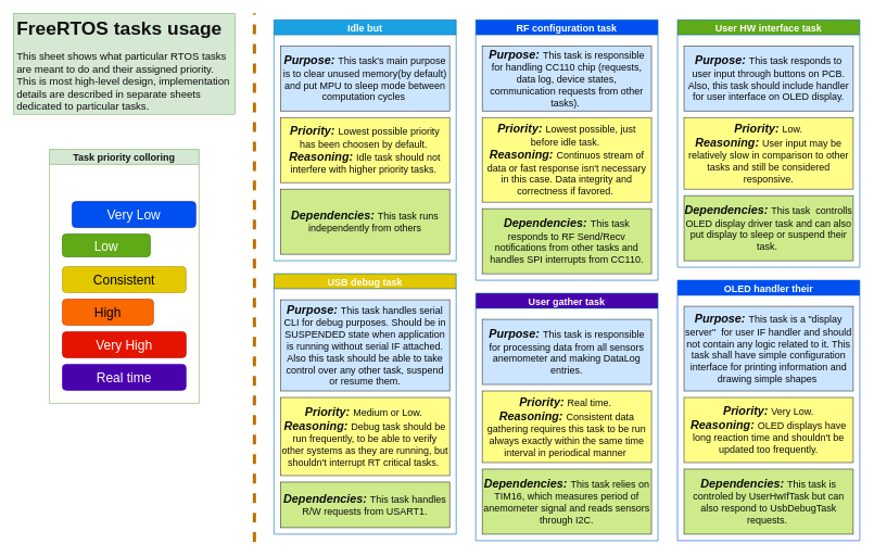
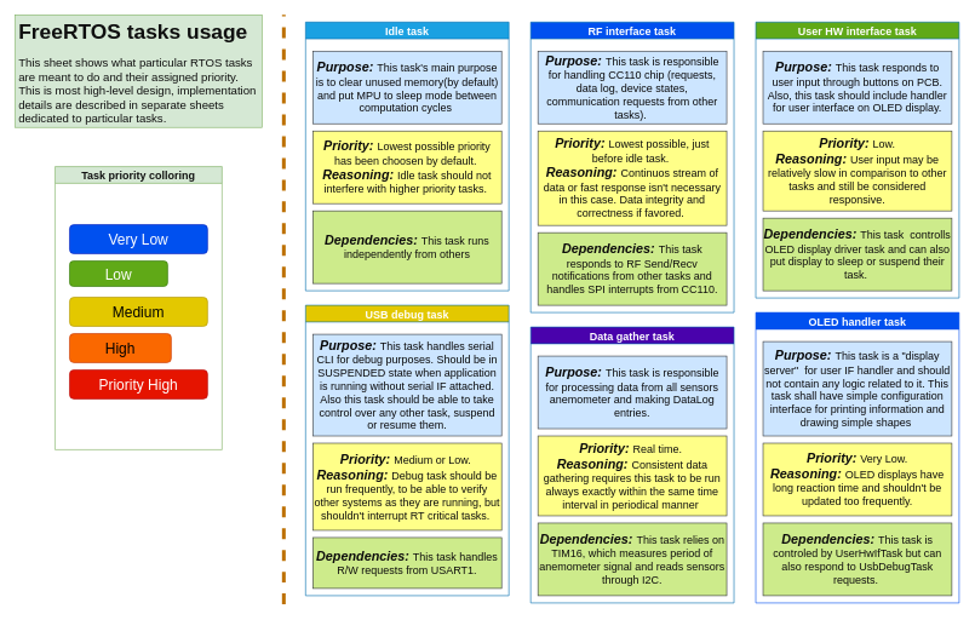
  <mxCell id="0" />
  <mxCell id="1" parent="0" />
  <mxCell id="2" value="&lt;h1&gt;&lt;font style=&quot;font-size: 29px;&quot;&gt;FreeRTOS tasks usage&lt;/font&gt;&lt;/h1&gt;&lt;p&gt;&lt;font style=&quot;font-size: 16px;&quot;&gt;This sheet shows what particular RTOS tasks are meant to do and their assigned priority. This is most high-level design, implementation details are described in separate sheets dedicated to particular tasks.&lt;/font&gt;&lt;/p&gt;" style="text;html=1;strokeColor=#82b366;fillColor=#d5e8d4;spacing=5;spacingTop=-20;whiteSpace=wrap;overflow=hidden;rounded=0;labelBackgroundColor=none;fontColor=#0f0f0f;labelBorderColor=none;" parent="1" vertex="1"><mxGeometry x="20" y="20" width="340" height="155" as="geometry" /></mxCell>
- <mxCell id="3" value="Idle but" style="swimlane;whiteSpace=wrap;html=1;fontSize=15;fillColor=#1ba1e2;strokeColor=#006EAF;fontColor=#ffffff;" parent="1" vertex="1"><mxGeometry x="420" y="30" width="280" height="370" as="geometry" /></mxCell>
+ <mxCell id="3" value="Idle task" style="swimlane;whiteSpace=wrap;html=1;fontSize=15;fillColor=#1ba1e2;strokeColor=#006EAF;fontColor=#ffffff;" parent="1" vertex="1"><mxGeometry x="420" y="30" width="280" height="370" as="geometry" /></mxCell>
  <mxCell id="4" value="&lt;font&gt;&lt;i style=&quot;font-size: 18px; font-weight: bold;&quot;&gt;Purpose: &lt;/i&gt;&lt;/font&gt;This task's main purpose is to clear unused memory(by default) and put MPU to sleep mode between computation cycles&amp;nbsp;" style="rounded=0;whiteSpace=wrap;html=1;labelBackgroundColor=none;labelBorderColor=none;fontSize=15;fillColor=#cce5ff;fillStyle=auto;strokeColor=#36393d;fontColor=#080808;" parent="3" vertex="1"><mxGeometry x="10" y="40" width="260" height="100" as="geometry" /></mxCell>
  <mxCell id="5" value="&lt;font&gt;&lt;i style=&quot;font-size: 18px; font-weight: bold;&quot;&gt;Priority: &lt;/i&gt;&lt;/font&gt;Lowest possible priority has been choosen by default.&amp;nbsp;&lt;br&gt;&lt;i style=&quot;font-size: 18px; font-weight: bold;&quot;&gt;Reasoning: &lt;/i&gt;Idle task should not interfere with higher priority tasks.&amp;nbsp;" style="rounded=0;whiteSpace=wrap;html=1;labelBackgroundColor=none;labelBorderColor=none;fontSize=15;fillColor=#ffff88;fillStyle=auto;strokeColor=#36393d;fontColor=#0d0d0d;" parent="3" vertex="1"><mxGeometry x="10" y="150" width="260" height="100" as="geometry" /></mxCell>
  <mxCell id="6" value="&lt;font color=&quot;#0d0c0c&quot;&gt;&lt;font&gt;&lt;i style=&quot;font-size: 18px; font-weight: bold;&quot;&gt;Dependencies: &lt;/i&gt;&lt;/font&gt;This task runs independently from others&lt;/font&gt;" style="rounded=0;whiteSpace=wrap;html=1;labelBackgroundColor=none;labelBorderColor=none;fontSize=15;fillColor=#cdeb8b;fillStyle=auto;strokeColor=#36393d;" parent="3" vertex="1"><mxGeometry x="10" y="260" width="260" height="100" as="geometry" /></mxCell>
  <mxCell id="7" value="&lt;font color=&quot;#121212&quot;&gt;Task priority colloring&lt;/font&gt;" style="swimlane;whiteSpace=wrap;html=1;fontSize=15;fillColor=#d5e8d4;strokeColor=#82b366;" parent="1" vertex="1"><mxGeometry x="75" y="229" width="230" height="390" as="geometry" /></mxCell>
- <mxCell id="8" value="&lt;font style=&quot;font-size: 20px;&quot;&gt;Very Low&lt;/font&gt;" style="rounded=1;whiteSpace=wrap;html=1;fillColor=#0050ef;fontColor=#ffffff;strokeColor=#001DBC;" parent="7" vertex="1"><mxGeometry x="35" y="80" width="190" height="40" as="geometry" /></mxCell>
+ <mxCell id="8" value="&lt;font style=&quot;font-size: 20px;&quot;&gt;Very Low&lt;/font&gt;" style="rounded=1;whiteSpace=wrap;html=1;fillColor=#0050ef;fontColor=#ffffff;strokeColor=#001DBC;" parent="7" vertex="1"><mxGeometry x="20" y="80" width="190" height="40" as="geometry" /></mxCell>
  <mxCell id="9" value="&lt;font style=&quot;font-size: 20px;&quot;&gt;Low&lt;/font&gt;" style="rounded=1;whiteSpace=wrap;html=1;fillColor=#60a917;fontColor=#ffffff;strokeColor=#2D7600;" parent="7" vertex="1"><mxGeometry x="20" y="130" width="135" height="35" as="geometry" /></mxCell>
- <mxCell id="10" value="&lt;font style=&quot;font-size: 20px;&quot;&gt;Consistent&lt;/font&gt;" style="rounded=1;whiteSpace=wrap;html=1;fillColor=#e3c800;fontColor=#000000;strokeColor=#B09500;" parent="7" vertex="1"><mxGeometry x="20" y="180" width="190" height="40" as="geometry" /></mxCell>
+ <mxCell id="10" value="&lt;font style=&quot;font-size: 20px;&quot;&gt;Medium&lt;/font&gt;" style="rounded=1;whiteSpace=wrap;html=1;fillColor=#e3c800;fontColor=#000000;strokeColor=#B09500;" parent="7" vertex="1"><mxGeometry x="20" y="180" width="190" height="40" as="geometry" /></mxCell>
  <mxCell id="11" value="&lt;font style=&quot;font-size: 20px;&quot;&gt;High&lt;/font&gt;" style="rounded=1;whiteSpace=wrap;html=1;fillColor=#fa6800;fontColor=#000000;strokeColor=#C73500;" parent="7" vertex="1"><mxGeometry x="20" y="230" width="140" height="40" as="geometry" /></mxCell>
- <mxCell id="12" value="&lt;font style=&quot;font-size: 20px;&quot;&gt;Very High&lt;/font&gt;" style="rounded=1;whiteSpace=wrap;html=1;fillColor=#e51400;fontColor=#ffffff;strokeColor=#B20000;" parent="7" vertex="1"><mxGeometry x="20" y="280" width="190" height="40" as="geometry" /></mxCell>
- <mxCell id="13" value="&lt;font style=&quot;font-size: 20px;&quot;&gt;Real time&lt;/font&gt;" style="rounded=1;whiteSpace=wrap;html=1;fillColor=#4902ac;fontColor=#ffffff;strokeColor=#3700CC;" parent="7" vertex="1"><mxGeometry x="20" y="330" width="190" height="40" as="geometry" /></mxCell>
+ <mxCell id="12" value="&lt;font style=&quot;font-size: 20px;&quot;&gt;Priority High&lt;/font&gt;" style="rounded=1;whiteSpace=wrap;html=1;fillColor=#e51400;fontColor=#ffffff;strokeColor=#B20000;" parent="7" vertex="1"><mxGeometry x="20" y="280" width="190" height="40" as="geometry" /></mxCell>
  <mxCell id="14" value="" style="endArrow=none;dashed=1;html=1;fontSize=18;fontColor=#0d0c0c;strokeWidth=5;fillColor=#f0a30a;strokeColor=#BD7000;" parent="1" edge="1"><mxGeometry width="50" height="50" relative="1" as="geometry"><mxPoint x="390" y="832" as="sourcePoint" /><mxPoint x="390" y="20" as="targetPoint" /></mxGeometry></mxCell>
- <mxCell id="15" value="RF configuration task" style="swimlane;whiteSpace=wrap;html=1;fontSize=15;fillColor=#0050ef;strokeColor=#006EAF;fontColor=#ffffff;" parent="1" vertex="1"><mxGeometry x="730" y="30" width="280" height="400" as="geometry" /></mxCell>
+ <mxCell id="15" value="RF interface task" style="swimlane;whiteSpace=wrap;html=1;fontSize=15;fillColor=#0050ef;strokeColor=#006EAF;fontColor=#ffffff;" parent="1" vertex="1"><mxGeometry x="730" y="30" width="280" height="400" as="geometry" /></mxCell>
  <mxCell id="16" value="&lt;font&gt;&lt;i style=&quot;font-size: 18px; font-weight: bold;&quot;&gt;Purpose: &lt;/i&gt;&lt;/font&gt;This task is responsible for handling CC110 chip (requests, data log, device states, communication requests from other tasks).&amp;nbsp;" style="rounded=0;whiteSpace=wrap;html=1;labelBackgroundColor=none;labelBorderColor=none;fontSize=15;fillColor=#cce5ff;fillStyle=auto;strokeColor=#36393d;fontColor=#080808;" parent="15" vertex="1"><mxGeometry x="10" y="40" width="260" height="100" as="geometry" /></mxCell>
  <mxCell id="17" value="&lt;font&gt;&lt;i style=&quot;font-size: 18px; font-weight: bold;&quot;&gt;Priority: &lt;/i&gt;&lt;/font&gt;Lowest possible, just before idle task.&amp;nbsp;&lt;br&gt;&lt;i style=&quot;font-size: 18px; font-weight: bold;&quot;&gt;Reasoning: &lt;/i&gt;Continuos stream of data or fast response isn't necessary in this case. Data integrity and correctness if favored.&amp;nbsp;" style="rounded=0;whiteSpace=wrap;html=1;labelBackgroundColor=none;labelBorderColor=none;fontSize=15;fillColor=#ffff88;fillStyle=auto;strokeColor=#36393d;fontColor=#0d0d0d;" parent="15" vertex="1"><mxGeometry x="10" y="150" width="260" height="130" as="geometry" /></mxCell>
  <mxCell id="18" value="&lt;font color=&quot;#0d0c0c&quot;&gt;&lt;font&gt;&lt;i style=&quot;font-size: 18px; font-weight: bold;&quot;&gt;Dependencies: &lt;/i&gt;&lt;/font&gt;This task responds to RF Send/Recv notifications from other tasks and handles SPI interrupts from CC110.&lt;/font&gt;" style="rounded=0;whiteSpace=wrap;html=1;labelBackgroundColor=none;labelBorderColor=none;fontSize=15;fillColor=#cdeb8b;fillStyle=auto;strokeColor=#36393d;" parent="15" vertex="1"><mxGeometry x="10" y="290" width="260" height="100" as="geometry" /></mxCell>
  <mxCell id="19" value="USB debug task" style="swimlane;whiteSpace=wrap;html=1;fontSize=15;fillColor=#e3c800;strokeColor=#006EAF;fontColor=#ffffff;" parent="1" vertex="1"><mxGeometry x="420" y="420" width="280" height="400" as="geometry" /></mxCell>
  <mxCell id="20" value="&lt;font&gt;&lt;i style=&quot;font-size: 18px; font-weight: bold;&quot;&gt;Purpose: &lt;/i&gt;&lt;/font&gt;This task handles serial CLI for debug purposes. Should be in SUSPENDED state when application is running without serial IF attached. Also this task should be able to take control over any other task, suspend or resume them." style="rounded=0;whiteSpace=wrap;html=1;labelBackgroundColor=none;labelBorderColor=none;fontSize=15;fillColor=#cce5ff;fillStyle=auto;strokeColor=#36393d;fontColor=#080808;" parent="19" vertex="1"><mxGeometry x="10" y="40" width="260" height="140" as="geometry" /></mxCell>
  <mxCell id="21" value="&lt;font&gt;&lt;i style=&quot;font-size: 18px; font-weight: bold;&quot;&gt;Priority: &lt;/i&gt;&lt;/font&gt;Medium or Low.&amp;nbsp;&lt;br&gt;&lt;i style=&quot;font-size: 18px; font-weight: bold;&quot;&gt;Reasoning: &lt;/i&gt;Debug task should be run frequently, to be able to verify other systems as they are running, but shouldn't interrupt RT critical tasks.&amp;nbsp;" style="rounded=0;whiteSpace=wrap;html=1;labelBackgroundColor=none;labelBorderColor=none;fontSize=15;fillColor=#ffff88;fillStyle=auto;strokeColor=#36393d;fontColor=#0d0d0d;" parent="19" vertex="1"><mxGeometry x="10" y="190" width="260" height="120" as="geometry" /></mxCell>
  <mxCell id="22" value="&lt;font color=&quot;#0d0c0c&quot;&gt;&lt;font&gt;&lt;i style=&quot;font-size: 18px; font-weight: bold;&quot;&gt;Dependencies: &lt;/i&gt;&lt;/font&gt;This task handles R/W requests from USART1.&lt;/font&gt;" style="rounded=0;whiteSpace=wrap;html=1;labelBackgroundColor=none;labelBorderColor=none;fontSize=15;fillColor=#cdeb8b;fillStyle=auto;strokeColor=#36393d;" parent="19" vertex="1"><mxGeometry x="10" y="320" width="260" height="70" as="geometry" /></mxCell>
- <mxCell id="23" value="User gather task" style="swimlane;whiteSpace=wrap;html=1;fontSize=15;fillColor=#4902ac;strokeColor=#006EAF;fontColor=#ffffff;" parent="1" vertex="1"><mxGeometry x="730" y="450" width="280" height="380" as="geometry" /></mxCell>
+ <mxCell id="23" value="Data gather task" style="swimlane;whiteSpace=wrap;html=1;fontSize=15;fillColor=#4902ac;strokeColor=#006EAF;fontColor=#ffffff;" parent="1" vertex="1"><mxGeometry x="730" y="450" width="280" height="380" as="geometry" /></mxCell>
  <mxCell id="24" value="&lt;font&gt;&lt;i style=&quot;font-size: 18px; font-weight: bold;&quot;&gt;Purpose: &lt;/i&gt;&lt;/font&gt;This task is responsible for processing data from all sensors anemometer and making DataLog entries." style="rounded=0;whiteSpace=wrap;html=1;labelBackgroundColor=none;labelBorderColor=none;fontSize=15;fillColor=#cce5ff;fillStyle=auto;strokeColor=#36393d;fontColor=#080808;" parent="23" vertex="1"><mxGeometry x="10" y="40" width="260" height="100" as="geometry" /></mxCell>
  <mxCell id="25" value="&lt;font&gt;&lt;i style=&quot;font-size: 18px; font-weight: bold;&quot;&gt;Priority: &lt;/i&gt;&lt;/font&gt;Real time.&amp;nbsp;&lt;br&gt;&lt;i style=&quot;font-size: 18px; font-weight: bold;&quot;&gt;Reasoning: &lt;/i&gt;Consistent data gathering requires this task to be run always exactly within the same time interval in periodical manner&amp;nbsp;" style="rounded=0;whiteSpace=wrap;html=1;labelBackgroundColor=none;labelBorderColor=none;fontSize=15;fillColor=#ffff88;fillStyle=auto;strokeColor=#36393d;fontColor=#0d0d0d;" parent="23" vertex="1"><mxGeometry x="10" y="150" width="260" height="110" as="geometry" /></mxCell>
  <mxCell id="26" value="&lt;font color=&quot;#0d0c0c&quot;&gt;&lt;font&gt;&lt;i style=&quot;font-size: 18px; font-weight: bold;&quot;&gt;Dependencies: &lt;/i&gt;&lt;/font&gt;This task relies on TIM16, which measures period of anemometer signal and reads sensors through I2C.&lt;/font&gt;" style="rounded=0;whiteSpace=wrap;html=1;labelBackgroundColor=none;labelBorderColor=none;fontSize=15;fillColor=#cdeb8b;fillStyle=auto;strokeColor=#36393d;" parent="23" vertex="1"><mxGeometry x="10" y="270" width="260" height="100" as="geometry" /></mxCell>
  <mxCell id="27" value="User HW interface task" style="swimlane;whiteSpace=wrap;html=1;fontSize=15;fillColor=#60a917;strokeColor=#006EAF;fontColor=#ffffff;" vertex="1" parent="1"><mxGeometry x="1040" y="30" width="280" height="380" as="geometry" /></mxCell>
  <mxCell id="28" value="&lt;font&gt;&lt;i style=&quot;font-size: 18px; font-weight: bold;&quot;&gt;Purpose: &lt;/i&gt;&lt;/font&gt;This task responds to user input through buttons on PCB. Also, this task should include handler for user interface on OLED display." style="rounded=0;whiteSpace=wrap;html=1;labelBackgroundColor=none;labelBorderColor=none;fontSize=15;fillColor=#cce5ff;fillStyle=auto;strokeColor=#36393d;fontColor=#080808;" vertex="1" parent="27"><mxGeometry x="10" y="40" width="260" height="100" as="geometry" /></mxCell>
  <mxCell id="29" value="&lt;font&gt;&lt;i style=&quot;font-size: 18px; font-weight: bold;&quot;&gt;Priority: &lt;/i&gt;&lt;/font&gt;Low.&lt;br&gt;&lt;i style=&quot;font-size: 18px; font-weight: bold;&quot;&gt;Reasoning: &lt;/i&gt;User input may be relatively slow in comparison to other tasks and still be considered responsive." style="rounded=0;whiteSpace=wrap;html=1;labelBackgroundColor=none;labelBorderColor=none;fontSize=15;fillColor=#ffff88;fillStyle=auto;strokeColor=#36393d;fontColor=#0d0d0d;" vertex="1" parent="27"><mxGeometry x="10" y="150" width="260" height="110" as="geometry" /></mxCell>
  <mxCell id="30" value="&lt;font color=&quot;#0d0c0c&quot;&gt;&lt;font&gt;&lt;i style=&quot;font-size: 18px; font-weight: bold;&quot;&gt;Dependencies: &lt;/i&gt;&lt;/font&gt;This task&amp;nbsp; controlls OLED display driver task and can also put display to sleep or suspend their task.&amp;nbsp;&lt;/font&gt;" style="rounded=0;whiteSpace=wrap;html=1;labelBackgroundColor=none;labelBorderColor=none;fontSize=15;fillColor=#cdeb8b;fillStyle=auto;strokeColor=#36393d;" vertex="1" parent="27"><mxGeometry x="10" y="270" width="260" height="100" as="geometry" /></mxCell>
- <mxCell id="31" value="OLED handler their" style="swimlane;whiteSpace=wrap;html=1;fontSize=15;fillColor=#0050ef;strokeColor=#0050ef;fontColor=#ffffff;" vertex="1" parent="1"><mxGeometry x="1040" y="430" width="280" height="400" as="geometry" /></mxCell>
+ <mxCell id="31" value="OLED handler task" style="swimlane;whiteSpace=wrap;html=1;fontSize=15;fillColor=#0050ef;strokeColor=#0050ef;fontColor=#ffffff;" vertex="1" parent="1"><mxGeometry x="1040" y="430" width="280" height="400" as="geometry" /></mxCell>
  <mxCell id="32" value="&lt;font&gt;&lt;i style=&quot;font-size: 18px; font-weight: bold;&quot;&gt;Purpose: &lt;/i&gt;&lt;/font&gt;This task is a &quot;display server&quot;&amp;nbsp; for user IF handler and should not contain any logic related to it. This task shall have simple configuration interface for printing information and drawing simple shapes&amp;nbsp;" style="rounded=0;whiteSpace=wrap;html=1;labelBackgroundColor=none;labelBorderColor=none;fontSize=15;fillColor=#cce5ff;fillStyle=auto;strokeColor=#36393d;fontColor=#080808;" vertex="1" parent="31"><mxGeometry x="10" y="40" width="260" height="130" as="geometry" /></mxCell>
  <mxCell id="33" value="&lt;font&gt;&lt;i style=&quot;font-size: 18px; font-weight: bold;&quot;&gt;Priority: &lt;/i&gt;&lt;/font&gt;Very Low.&lt;br&gt;&lt;i style=&quot;font-size: 18px; font-weight: bold;&quot;&gt;Reasoning: &lt;/i&gt;OLED displays have long reaction time and shouldn't be updated too frequently." style="rounded=0;whiteSpace=wrap;html=1;labelBackgroundColor=none;labelBorderColor=none;fontSize=15;fillColor=#ffff88;fillStyle=auto;strokeColor=#36393d;fontColor=#0d0d0d;" vertex="1" parent="31"><mxGeometry x="10" y="180" width="260" height="100" as="geometry" /></mxCell>
  <mxCell id="34" value="&lt;font color=&quot;#0d0c0c&quot;&gt;&lt;font&gt;&lt;i style=&quot;font-size: 18px; font-weight: bold;&quot;&gt;Dependencies: &lt;/i&gt;&lt;/font&gt;This task is controled by UserHwIfTask but can also respond to UsbDebugTask requests.&amp;nbsp;&lt;/font&gt;" style="rounded=0;whiteSpace=wrap;html=1;labelBackgroundColor=none;labelBorderColor=none;fontSize=15;fillColor=#cdeb8b;fillStyle=auto;strokeColor=#36393d;" vertex="1" parent="31"><mxGeometry x="10" y="290" width="260" height="100" as="geometry" /></mxCell>
